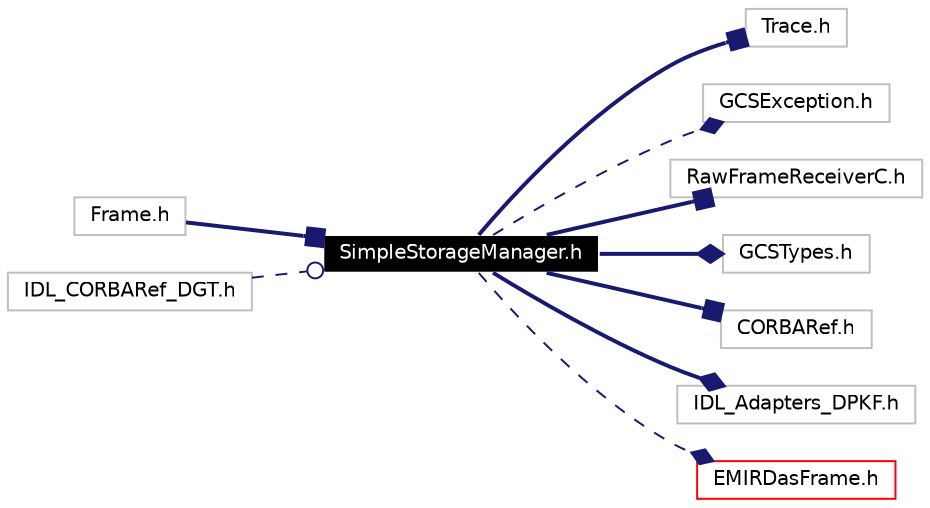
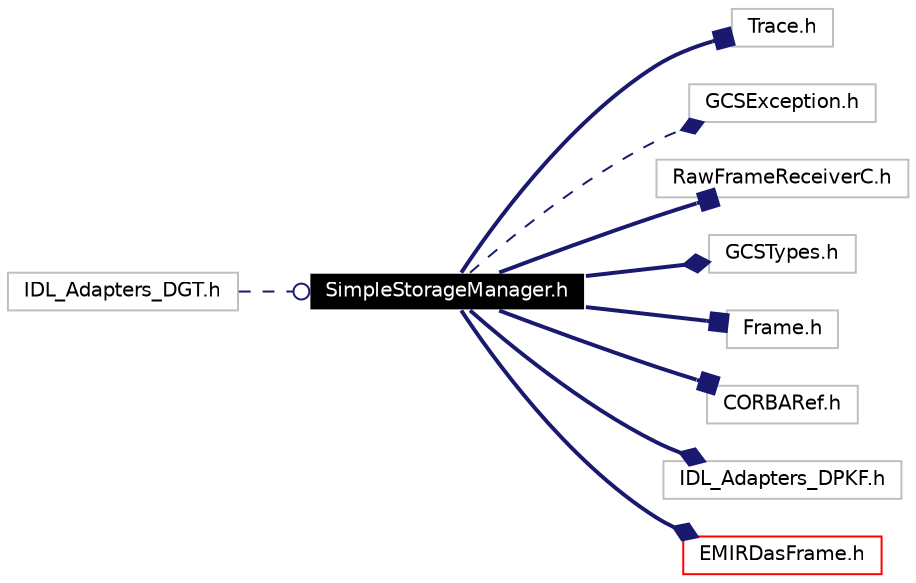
  digraph {
    rankdir=LR
    node [color=grey75 fillcolor=white fontname=Helvetica fontsize=10 shape=record style=filled]
    edge [arrowhead=box color=midnightblue fontname=Helvetica fontsize=10 labelfontname=Helvetica labelfontsize=10 style=bold]
    n1 [color=white fillcolor=black fontcolor=white height=0.2 label="SimpleStorageManager.h" width=0.4]
    n2 [height=0.2 label="Trace.h" width=0.4]
    n3 [height=0.2 label="GCSException.h" width=0.4]
    n4 [height=0.2 label="RawFrameReceiverC.h" width=0.4]
    n5 [height=0.2 label="GCSTypes.h" width=0.4]
    n6 [height=0.2 label="Frame.h" width=0.4]
    n7 [height=0.2 label="CORBARef.h" width=0.4]
    n8 [height=0.2 label="IDL_Adapters_DPKF.h" width=0.4]
    n9 [color=red height=0.2 label="EMIRDasFrame.h" width=0.4]
-   n10 [height=0.2 label="IDL_CORBARef_DGT.h" width=0.4]
+   n10 [height=0.2 label="IDL_Adapters_DGT.h" width=0.4]
    n1 -> n2
    n1 -> n3 [arrowhead=diamond style=dashed]
    n1 -> n4
    n1 -> n5 [arrowhead=diamond]
-   n6 -> n1
+   n1 -> n6
    n1 -> n7
    n1 -> n8 [arrowhead=diamond]
-   n1 -> n9 [arrowhead=diamond style=dashed]
+   n1 -> n9 [arrowhead=diamond]
    n10 -> n1 [arrowhead=odot style=dashed]
  }
